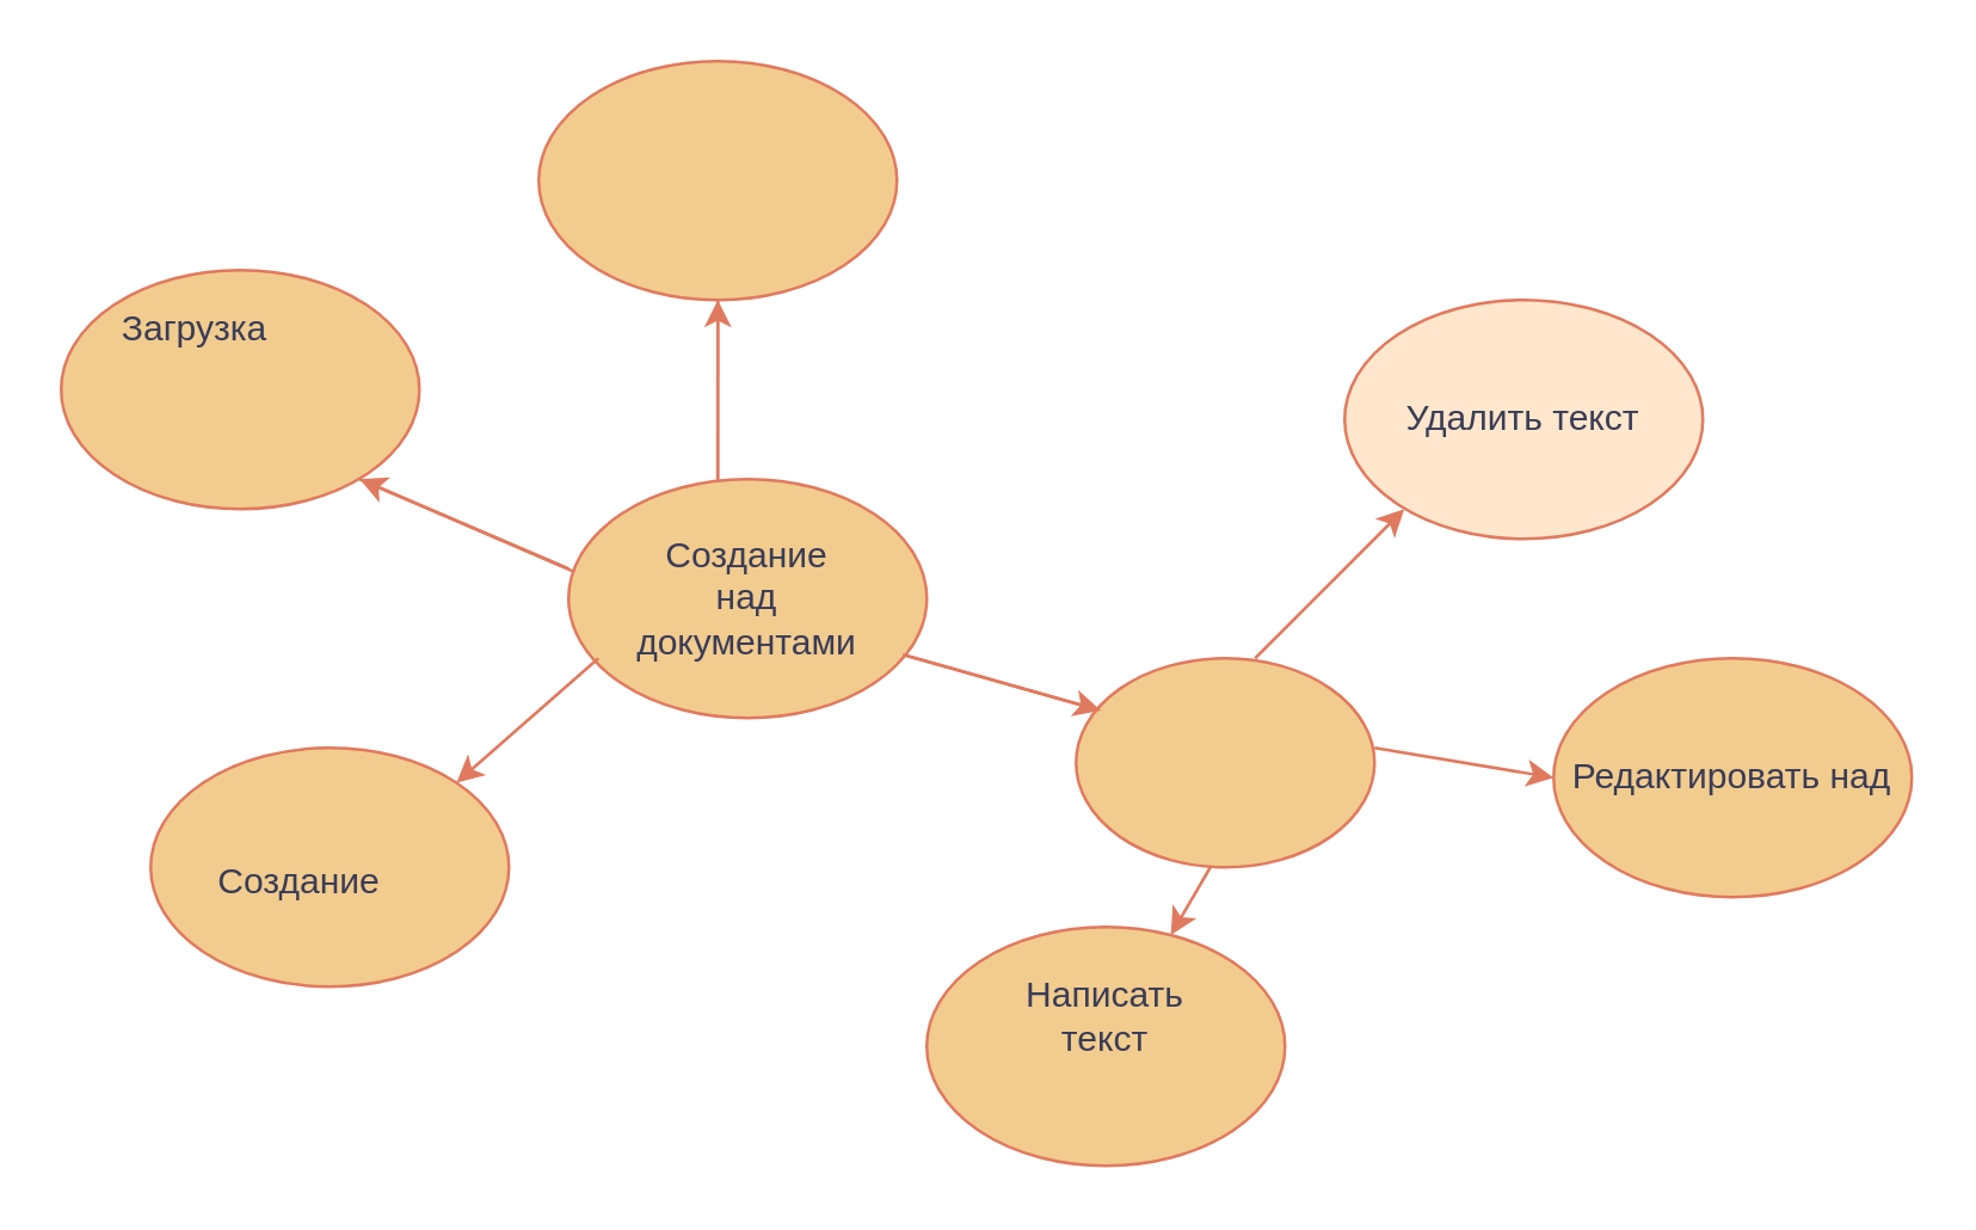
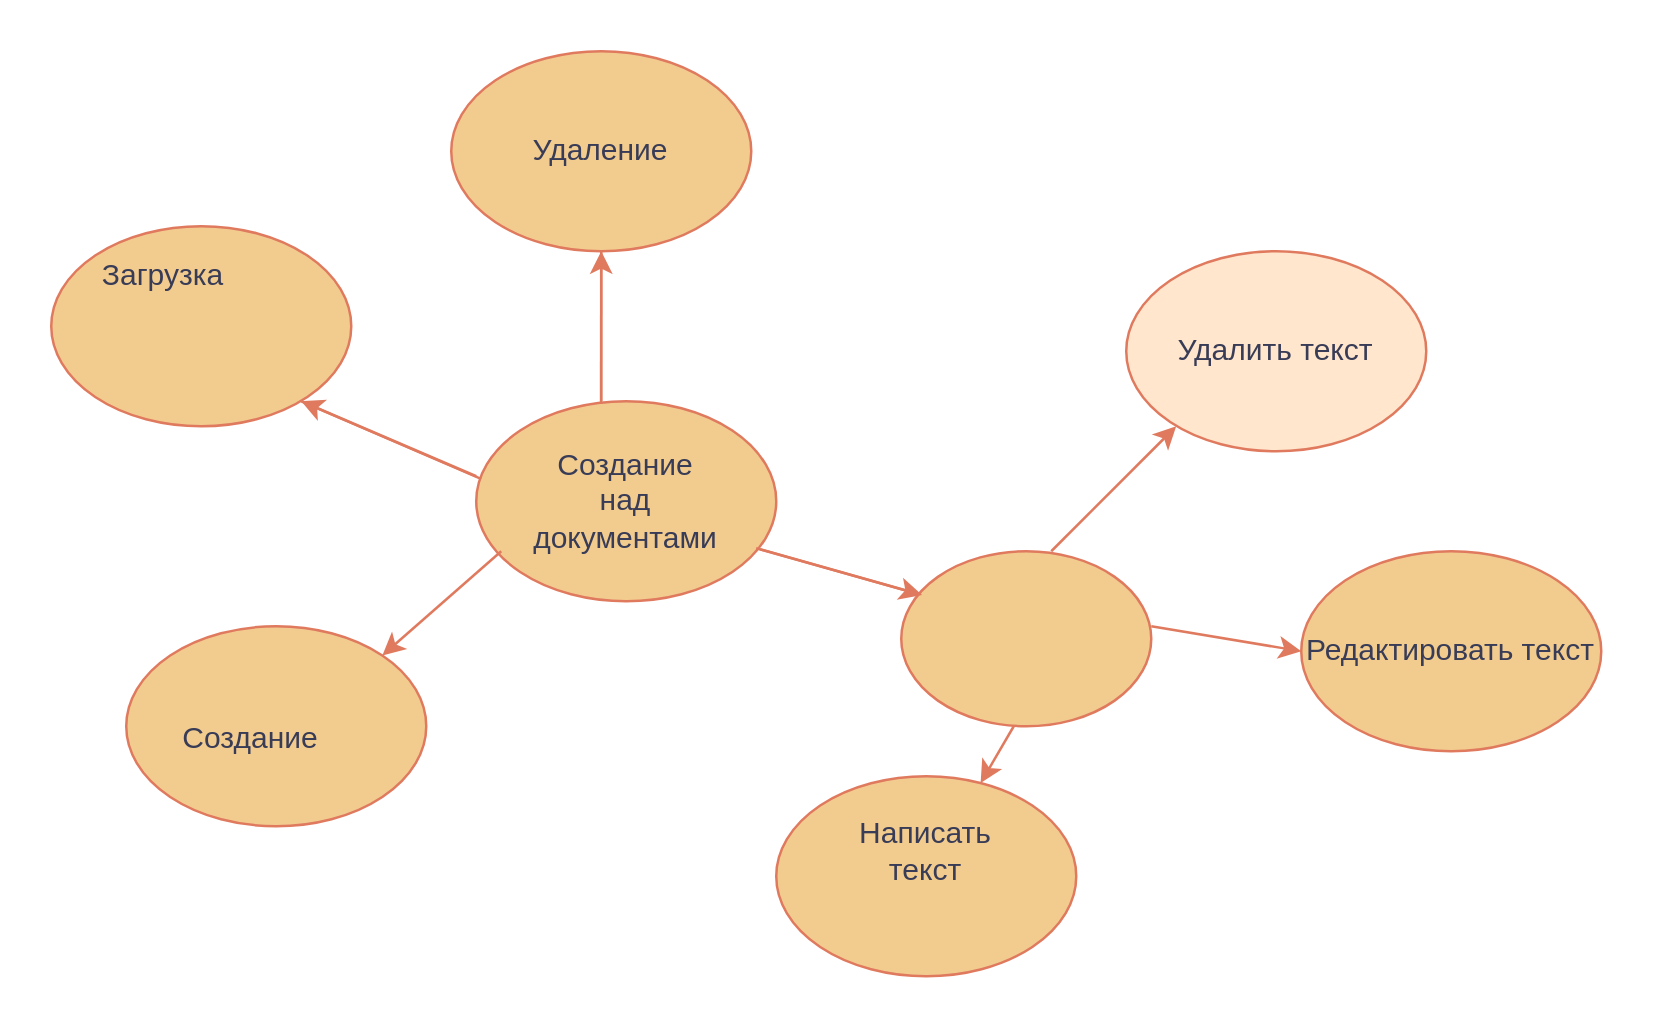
  <mxCell id="0" />
  <mxCell id="1" parent="0" />
  <mxCell id="2" value="" style="ellipse;whiteSpace=wrap;html=1;strokeColor=#E07A5F;fontColor=#393C56;fillColor=#F2CC8F;" vertex="1" parent="1"><mxGeometry x="190" y="160" width="120" height="80" as="geometry" /></mxCell>
  <mxCell id="3" value="Создание над документами" style="text;html=1;align=center;verticalAlign=middle;whiteSpace=wrap;rounded=0;fontColor=#393C56;" vertex="1" parent="1"><mxGeometry x="220" y="185" width="60" height="30" as="geometry" /></mxCell>
  <mxCell id="4" value="" style="endArrow=none;html=1;rounded=0;strokeColor=#E07A5F;fontColor=#393C56;fillColor=#F2CC8F;" edge="1" parent="1"><mxGeometry width="50" height="50" relative="1" as="geometry"><mxPoint x="240" y="100" as="sourcePoint" /><mxPoint x="240" y="160" as="targetPoint" /></mxGeometry></mxCell>
  <mxCell id="5" value="" style="endArrow=none;html=1;rounded=0;strokeColor=#E07A5F;fontColor=#393C56;fillColor=#F2CC8F;" edge="1" parent="1"><mxGeometry width="50" height="50" relative="1" as="geometry"><mxPoint x="120" y="160" as="sourcePoint" /><mxPoint x="190" y="190" as="targetPoint" /></mxGeometry></mxCell>
  <mxCell id="6" value="" style="ellipse;whiteSpace=wrap;html=1;strokeColor=#E07A5F;fontColor=#393C56;fillColor=#F2CC8F;" vertex="1" parent="1"><mxGeometry x="180" y="20" width="120" height="80" as="geometry" /></mxCell>
+ <mxCell id="7" value="Удаление" style="text;html=1;align=center;verticalAlign=middle;whiteSpace=wrap;rounded=0;fontColor=#393C56;" vertex="1" parent="1"><mxGeometry x="210" y="45" width="60" height="30" as="geometry" /></mxCell>
  <mxCell id="8" value="" style="ellipse;whiteSpace=wrap;html=1;strokeColor=#E07A5F;fontColor=#393C56;fillColor=#F2CC8F;" vertex="1" parent="1"><mxGeometry x="20" y="90" width="120" height="80" as="geometry" /></mxCell>
  <mxCell id="9" value="Загрузка" style="text;html=1;align=center;verticalAlign=middle;whiteSpace=wrap;rounded=0;fontColor=#393C56;" vertex="1" parent="1"><mxGeometry x="35" y="95" width="60" height="30" as="geometry" /></mxCell>
  <mxCell id="10" value="" style="ellipse;whiteSpace=wrap;html=1;strokeColor=#E07A5F;fontColor=#393C56;fillColor=#F2CC8F;" vertex="1" parent="1"><mxGeometry x="50" y="250" width="120" height="80" as="geometry" /></mxCell>
  <mxCell id="11" value="Создание" style="text;html=1;align=center;verticalAlign=middle;whiteSpace=wrap;rounded=0;fontColor=#393C56;" vertex="1" parent="1"><mxGeometry x="70" y="280" width="60" height="30" as="geometry" /></mxCell>
  <mxCell id="12" value="" style="endArrow=classic;html=1;rounded=0;strokeColor=#E07A5F;fontColor=#393C56;fillColor=#F2CC8F;exitX=0.416;exitY=0.012;exitDx=0;exitDy=0;exitPerimeter=0;" edge="1" parent="1" source="2"><mxGeometry width="50" height="50" relative="1" as="geometry"><mxPoint x="190" y="150" as="sourcePoint" /><mxPoint x="240" y="100" as="targetPoint" /></mxGeometry></mxCell>
  <mxCell id="13" value="" style="endArrow=classic;html=1;rounded=0;strokeColor=#E07A5F;fontColor=#393C56;fillColor=#F2CC8F;exitX=0.016;exitY=0.388;exitDx=0;exitDy=0;exitPerimeter=0;" edge="1" parent="1" source="2"><mxGeometry width="50" height="50" relative="1" as="geometry"><mxPoint x="70" y="210" as="sourcePoint" /><mxPoint x="120" y="160" as="targetPoint" /></mxGeometry></mxCell>
  <mxCell id="14" value="" style="endArrow=classic;html=1;rounded=0;strokeColor=#E07A5F;fontColor=#393C56;fillColor=#F2CC8F;entryX=1;entryY=0;entryDx=0;entryDy=0;" edge="1" parent="1" target="10"><mxGeometry width="50" height="50" relative="1" as="geometry"><mxPoint x="200" y="220" as="sourcePoint" /><mxPoint x="160" y="265" as="targetPoint" /></mxGeometry></mxCell>
  <mxCell id="15" value="" style="group" connectable="0" vertex="1" parent="1"><mxGeometry x="360" y="220" width="100" height="70" as="geometry" /></mxCell>
  <mxCell id="16" value="" style="endArrow=none;html=1;rounded=0;strokeColor=#E07A5F;fontColor=#393C56;fillColor=#F2CC8F;entryX=0.933;entryY=0.735;entryDx=0;entryDy=0;entryPerimeter=0;" edge="1" parent="15" target="2"><mxGeometry width="50" height="50" relative="1" as="geometry"><mxPoint x="8.333" y="17.5" as="sourcePoint" /><mxPoint x="-41.667" y="-4.375" as="targetPoint" /></mxGeometry></mxCell>
  <mxCell id="17" value="" style="ellipse;whiteSpace=wrap;html=1;strokeColor=#E07A5F;fontColor=#393C56;fillColor=#F2CC8F;" vertex="1" parent="15"><mxGeometry width="100" height="70" as="geometry" /></mxCell>
  <mxCell id="18" value="" style="endArrow=classic;html=1;rounded=0;strokeColor=#E07A5F;fontColor=#393C56;fillColor=#F2CC8F;exitX=0.946;exitY=0.74;exitDx=0;exitDy=0;exitPerimeter=0;" edge="1" parent="15" source="2"><mxGeometry width="50" height="50" relative="1" as="geometry"><mxPoint x="-33.333" y="61.25" as="sourcePoint" /><mxPoint x="8.333" y="17.5" as="targetPoint" /></mxGeometry></mxCell>
  <mxCell id="19" value="" style="endArrow=classic;html=1;rounded=0;strokeColor=#E07A5F;fontColor=#393C56;fillColor=#F2CC8F;" edge="1" parent="1"><mxGeometry width="50" height="50" relative="1" as="geometry"><mxPoint x="420" y="220" as="sourcePoint" /><mxPoint x="470" y="170" as="targetPoint" /></mxGeometry></mxCell>
  <mxCell id="20" value="" style="endArrow=classic;html=1;rounded=0;strokeColor=#E07A5F;fontColor=#393C56;fillColor=#F2CC8F;" edge="1" parent="1"><mxGeometry width="50" height="50" relative="1" as="geometry"><mxPoint x="460" y="250" as="sourcePoint" /><mxPoint x="520" y="260" as="targetPoint" /></mxGeometry></mxCell>
  <mxCell id="21" value="" style="endArrow=classic;html=1;rounded=0;strokeColor=#E07A5F;fontColor=#393C56;fillColor=#F2CC8F;" edge="1" parent="1" target="22"><mxGeometry width="50" height="50" relative="1" as="geometry"><mxPoint x="405" y="290" as="sourcePoint" /><mxPoint x="380" y="320" as="targetPoint" /></mxGeometry></mxCell>
  <mxCell id="22" value="" style="ellipse;whiteSpace=wrap;html=1;strokeColor=#E07A5F;fontColor=#393C56;fillColor=#F2CC8F;" vertex="1" parent="1"><mxGeometry x="310" y="310" width="120" height="80" as="geometry" /></mxCell>
  <mxCell id="23" value="Написать текст" style="text;html=1;align=center;verticalAlign=middle;whiteSpace=wrap;rounded=0;fontColor=#393C56;" vertex="1" parent="1"><mxGeometry x="340" y="325" width="60" height="30" as="geometry" /></mxCell>
  <mxCell id="24" value="Удалить текст" style="ellipse;whiteSpace=wrap;html=1;strokeColor=#E07A5F;fontColor=#393C56;fillColor=#ffe6cc;" vertex="1" parent="1"><mxGeometry x="450" y="100" width="120" height="80" as="geometry" /></mxCell>
- <mxCell id="25" value="Редактировать над" style="ellipse;whiteSpace=wrap;html=1;strokeColor=#E07A5F;fontColor=#393C56;fillColor=#F2CC8F;" vertex="1" parent="1"><mxGeometry x="520" y="220" width="120" height="80" as="geometry" /></mxCell>
+ <mxCell id="25" value="Редактировать текст" style="ellipse;whiteSpace=wrap;html=1;strokeColor=#E07A5F;fontColor=#393C56;fillColor=#F2CC8F;" vertex="1" parent="1"><mxGeometry x="520" y="220" width="120" height="80" as="geometry" /></mxCell>
